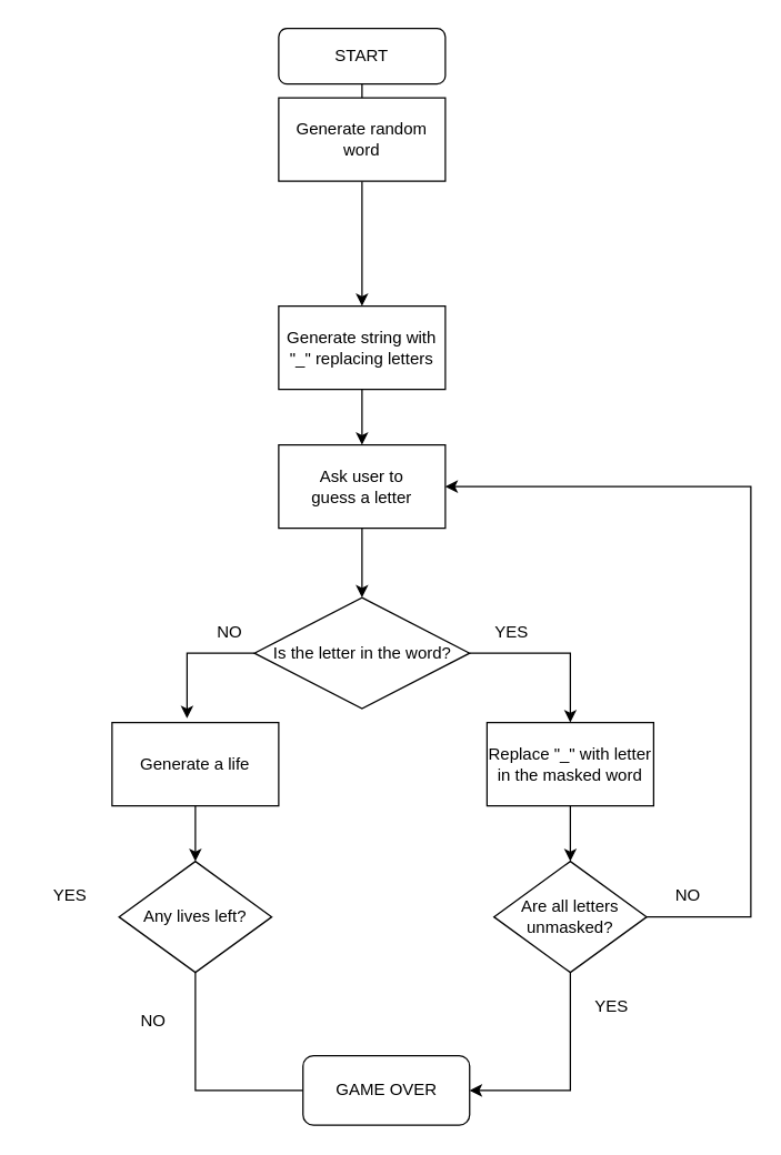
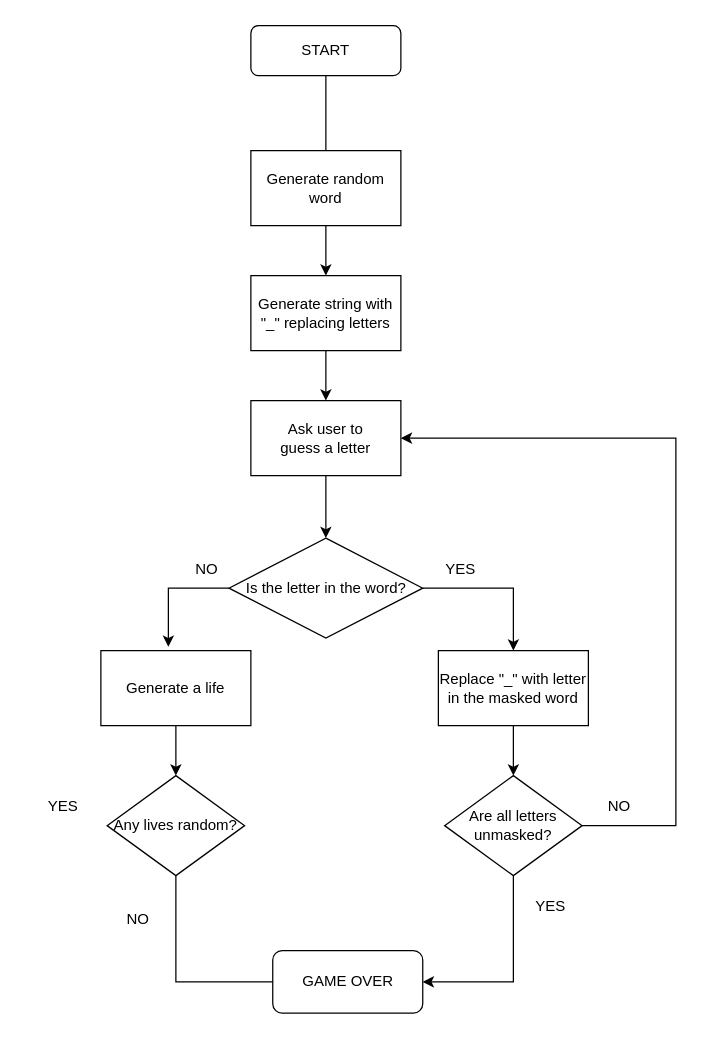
  <mxCell id="0" />
  <mxCell id="1" parent="0" />
  <mxCell id="2" value="" style="rounded=0;html=1;jettySize=auto;orthogonalLoop=1;fontSize=11;endArrow=none;endFill=0;endSize=8;strokeWidth=1;shadow=0;labelBackgroundColor=none;edgeStyle=orthogonalEdgeStyle;entryX=0.5;entryY=0;entryDx=0;entryDy=0;" parent="1" source="3" target="5" edge="1"><mxGeometry relative="1" as="geometry"><mxPoint x="120" y="130" as="targetPoint" /></mxGeometry></mxCell>
  <mxCell id="3" value="START" style="rounded=1;whiteSpace=wrap;html=1;fontSize=12;glass=0;strokeWidth=1;shadow=0;" parent="1" vertex="1"><mxGeometry x="200" y="20" width="120" height="40" as="geometry" /></mxCell>
  <mxCell id="4" style="edgeStyle=orthogonalEdgeStyle;rounded=0;orthogonalLoop=1;jettySize=auto;html=1;exitX=0.5;exitY=1;exitDx=0;exitDy=0;entryX=0.5;entryY=0;entryDx=0;entryDy=0;" edge="1" parent="1" source="5" target="7"><mxGeometry relative="1" as="geometry" /></mxCell>
- <mxCell id="5" value="Generate random word" style="rounded=0;whiteSpace=wrap;html=1;" vertex="1" parent="1"><mxGeometry x="200" y="70" width="120" height="60" as="geometry" /></mxCell>
+ <mxCell id="5" value="Generate random word" style="rounded=0;whiteSpace=wrap;html=1;" vertex="1" parent="1"><mxGeometry x="200" y="120" width="120" height="60" as="geometry" /></mxCell>
  <mxCell id="6" value="" style="edgeStyle=orthogonalEdgeStyle;rounded=0;orthogonalLoop=1;jettySize=auto;html=1;" edge="1" parent="1" source="7" target="9"><mxGeometry relative="1" as="geometry" /></mxCell>
  <mxCell id="7" value="Generate string with &quot;_&quot; replacing letters" style="rounded=0;whiteSpace=wrap;html=1;" vertex="1" parent="1"><mxGeometry x="200" y="220" width="120" height="60" as="geometry" /></mxCell>
  <mxCell id="8" value="" style="edgeStyle=orthogonalEdgeStyle;rounded=0;orthogonalLoop=1;jettySize=auto;html=1;" edge="1" parent="1" source="9" target="10"><mxGeometry relative="1" as="geometry" /></mxCell>
  <mxCell id="9" value="Ask user to &lt;br&gt;guess a letter" style="rounded=0;whiteSpace=wrap;html=1;" vertex="1" parent="1"><mxGeometry x="200" y="320" width="120" height="60" as="geometry" /></mxCell>
  <mxCell id="10" value="Is the letter in the word?" style="rhombus;whiteSpace=wrap;html=1;" vertex="1" parent="1"><mxGeometry x="182.5" y="430" width="155" height="80" as="geometry" /></mxCell>
  <mxCell id="11" value="" style="endArrow=classic;html=1;rounded=0;entryX=0.5;entryY=0;entryDx=0;entryDy=0;exitX=1;exitY=0.5;exitDx=0;exitDy=0;" edge="1" parent="1" source="10" target="16"><mxGeometry width="50" height="50" relative="1" as="geometry"><mxPoint x="350" y="470" as="sourcePoint" /><mxPoint x="440" y="470" as="targetPoint" /><Array as="points"><mxPoint x="410" y="470" /></Array></mxGeometry></mxCell>
  <mxCell id="12" value="" style="endArrow=classic;html=1;rounded=0;exitX=0;exitY=0.5;exitDx=0;exitDy=0;entryX=0.45;entryY=-0.05;entryDx=0;entryDy=0;entryPerimeter=0;" edge="1" parent="1" source="10" target="18"><mxGeometry width="50" height="50" relative="1" as="geometry"><mxPoint x="290" y="450" as="sourcePoint" /><mxPoint x="140" y="470" as="targetPoint" /><Array as="points"><mxPoint x="134" y="470" /></Array></mxGeometry></mxCell>
  <mxCell id="13" value="YES" style="text;html=1;strokeColor=none;fillColor=none;align=center;verticalAlign=middle;whiteSpace=wrap;rounded=0;" vertex="1" parent="1"><mxGeometry x="337.5" y="440" width="60" height="30" as="geometry" /></mxCell>
  <mxCell id="14" value="NO" style="text;html=1;strokeColor=none;fillColor=none;align=center;verticalAlign=middle;whiteSpace=wrap;rounded=0;" vertex="1" parent="1"><mxGeometry x="135" y="440" width="60" height="30" as="geometry" /></mxCell>
  <mxCell id="15" value="" style="edgeStyle=orthogonalEdgeStyle;rounded=0;orthogonalLoop=1;jettySize=auto;html=1;" edge="1" parent="1" source="16" target="23"><mxGeometry relative="1" as="geometry" /></mxCell>
  <mxCell id="16" value="Replace &quot;_&quot; with letter in the masked word" style="rounded=0;whiteSpace=wrap;html=1;" vertex="1" parent="1"><mxGeometry x="350" y="520" width="120" height="60" as="geometry" /></mxCell>
  <mxCell id="17" value="" style="edgeStyle=orthogonalEdgeStyle;rounded=0;orthogonalLoop=1;jettySize=auto;html=1;" edge="1" parent="1" source="18" target="19"><mxGeometry relative="1" as="geometry" /></mxCell>
  <mxCell id="18" value="Generate a life" style="rounded=0;whiteSpace=wrap;html=1;" vertex="1" parent="1"><mxGeometry x="80" y="520" width="120" height="60" as="geometry" /></mxCell>
- <mxCell id="19" value="Any lives left?" style="rhombus;whiteSpace=wrap;html=1;" vertex="1" parent="1"><mxGeometry x="85" y="620" width="110" height="80" as="geometry" /></mxCell>
+ <mxCell id="19" value="Any lives random?" style="rhombus;whiteSpace=wrap;html=1;" vertex="1" parent="1"><mxGeometry x="85" y="620" width="110" height="80" as="geometry" /></mxCell>
  <mxCell id="20" value="YES" style="text;html=1;strokeColor=none;fillColor=none;align=center;verticalAlign=middle;whiteSpace=wrap;rounded=0;" vertex="1" parent="1"><mxGeometry x="20" y="630" width="60" height="30" as="geometry" /></mxCell>
  <mxCell id="21" value="GAME OVER" style="rounded=1;whiteSpace=wrap;html=1;" vertex="1" parent="1"><mxGeometry x="217.5" y="760" width="120" height="50" as="geometry" /></mxCell>
  <mxCell id="22" value="NO" style="text;html=1;strokeColor=none;fillColor=none;align=center;verticalAlign=middle;whiteSpace=wrap;rounded=0;" vertex="1" parent="1"><mxGeometry x="80" y="720" width="60" height="30" as="geometry" /></mxCell>
  <mxCell id="23" value="Are all letters unmasked?" style="rhombus;whiteSpace=wrap;html=1;" vertex="1" parent="1"><mxGeometry x="355" y="620" width="110" height="80" as="geometry" /></mxCell>
  <mxCell id="24" value="" style="endArrow=none;html=1;rounded=0;entryX=0;entryY=0.5;entryDx=0;entryDy=0;exitX=0.5;exitY=1;exitDx=0;exitDy=0;" edge="1" parent="1" source="19" target="21"><mxGeometry width="50" height="50" relative="1" as="geometry"><mxPoint x="130" y="750" as="sourcePoint" /><mxPoint x="180" y="700" as="targetPoint" /><Array as="points"><mxPoint x="140" y="785" /></Array></mxGeometry></mxCell>
  <mxCell id="25" value="" style="endArrow=classic;html=1;rounded=0;exitX=0.5;exitY=1;exitDx=0;exitDy=0;entryX=1;entryY=0.5;entryDx=0;entryDy=0;" edge="1" parent="1" source="23" target="21"><mxGeometry width="50" height="50" relative="1" as="geometry"><mxPoint x="400" y="780" as="sourcePoint" /><mxPoint x="450" y="730" as="targetPoint" /><Array as="points"><mxPoint x="410" y="785" /></Array></mxGeometry></mxCell>
  <mxCell id="26" value="" style="endArrow=classic;html=1;rounded=0;exitX=1;exitY=0.5;exitDx=0;exitDy=0;entryX=1;entryY=0.5;entryDx=0;entryDy=0;" edge="1" parent="1" source="23" target="9"><mxGeometry width="50" height="50" relative="1" as="geometry"><mxPoint x="290" y="630" as="sourcePoint" /><mxPoint x="520" y="330" as="targetPoint" /><Array as="points"><mxPoint x="540" y="660" /><mxPoint x="540" y="350" /></Array></mxGeometry></mxCell>
  <mxCell id="27" value="NO" style="text;html=1;strokeColor=none;fillColor=none;align=center;verticalAlign=middle;whiteSpace=wrap;rounded=0;" vertex="1" parent="1"><mxGeometry x="465" y="630" width="60" height="30" as="geometry" /></mxCell>
  <mxCell id="28" value="YES" style="text;html=1;strokeColor=none;fillColor=none;align=center;verticalAlign=middle;whiteSpace=wrap;rounded=0;" vertex="1" parent="1"><mxGeometry x="410" y="710" width="60" height="30" as="geometry" /></mxCell>
